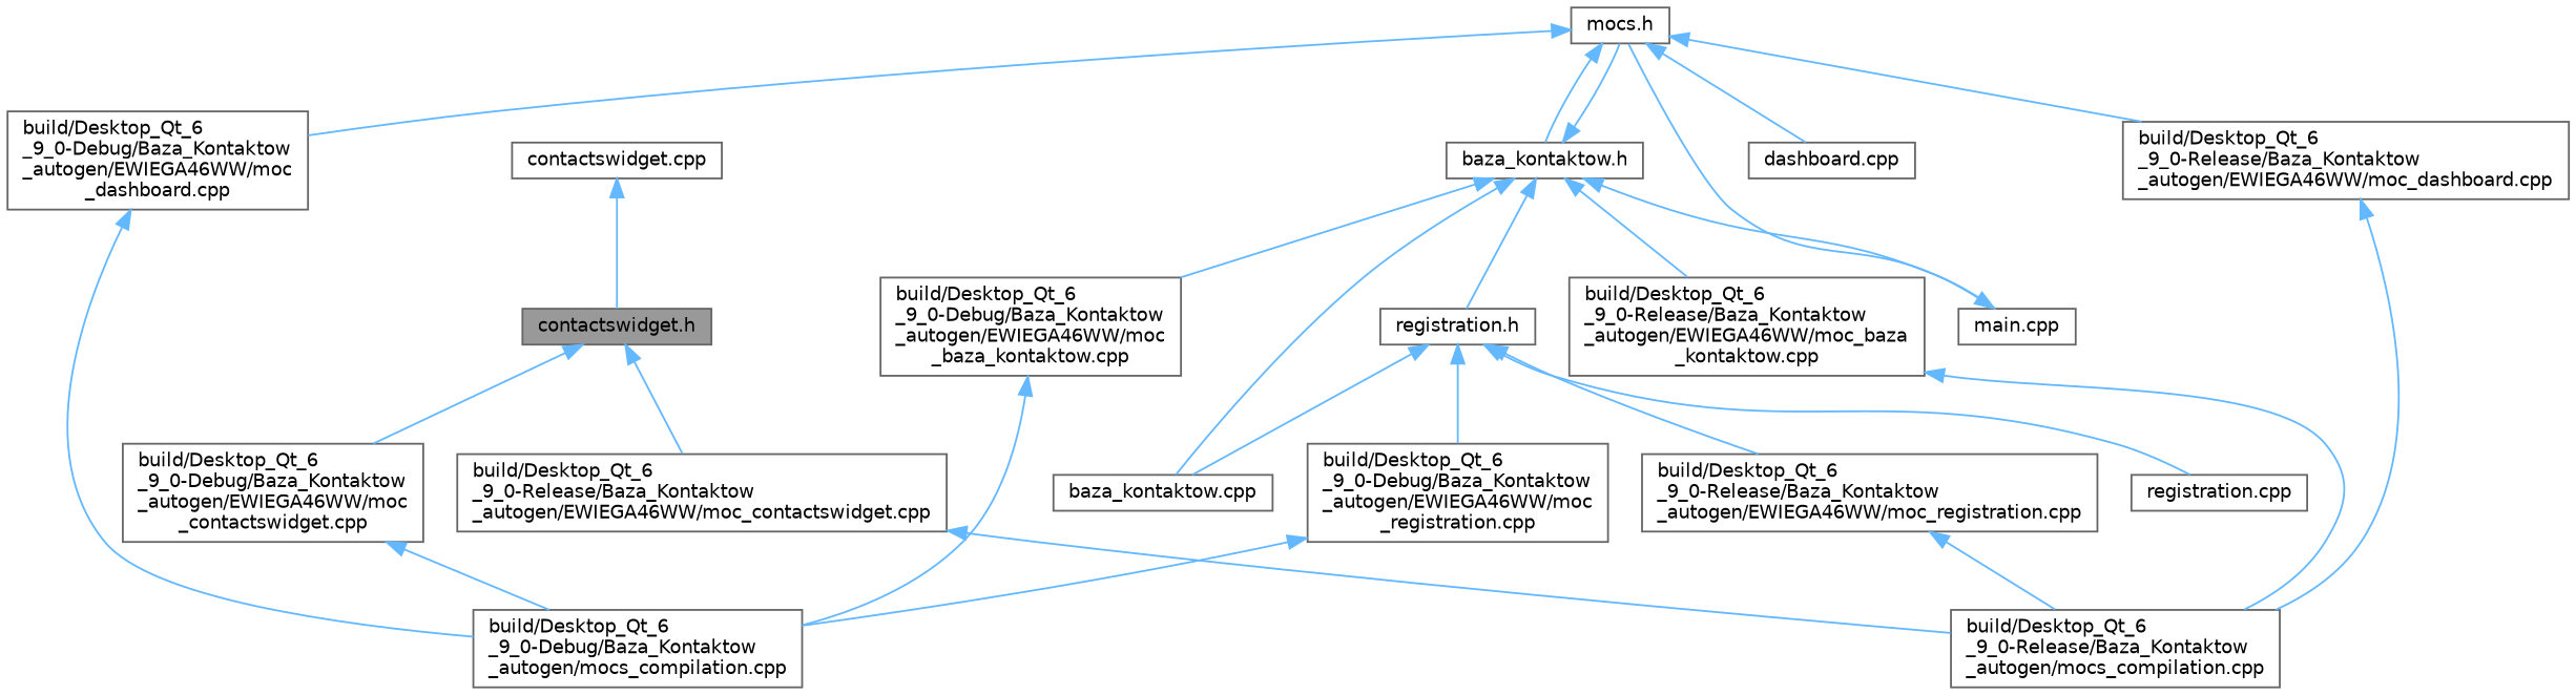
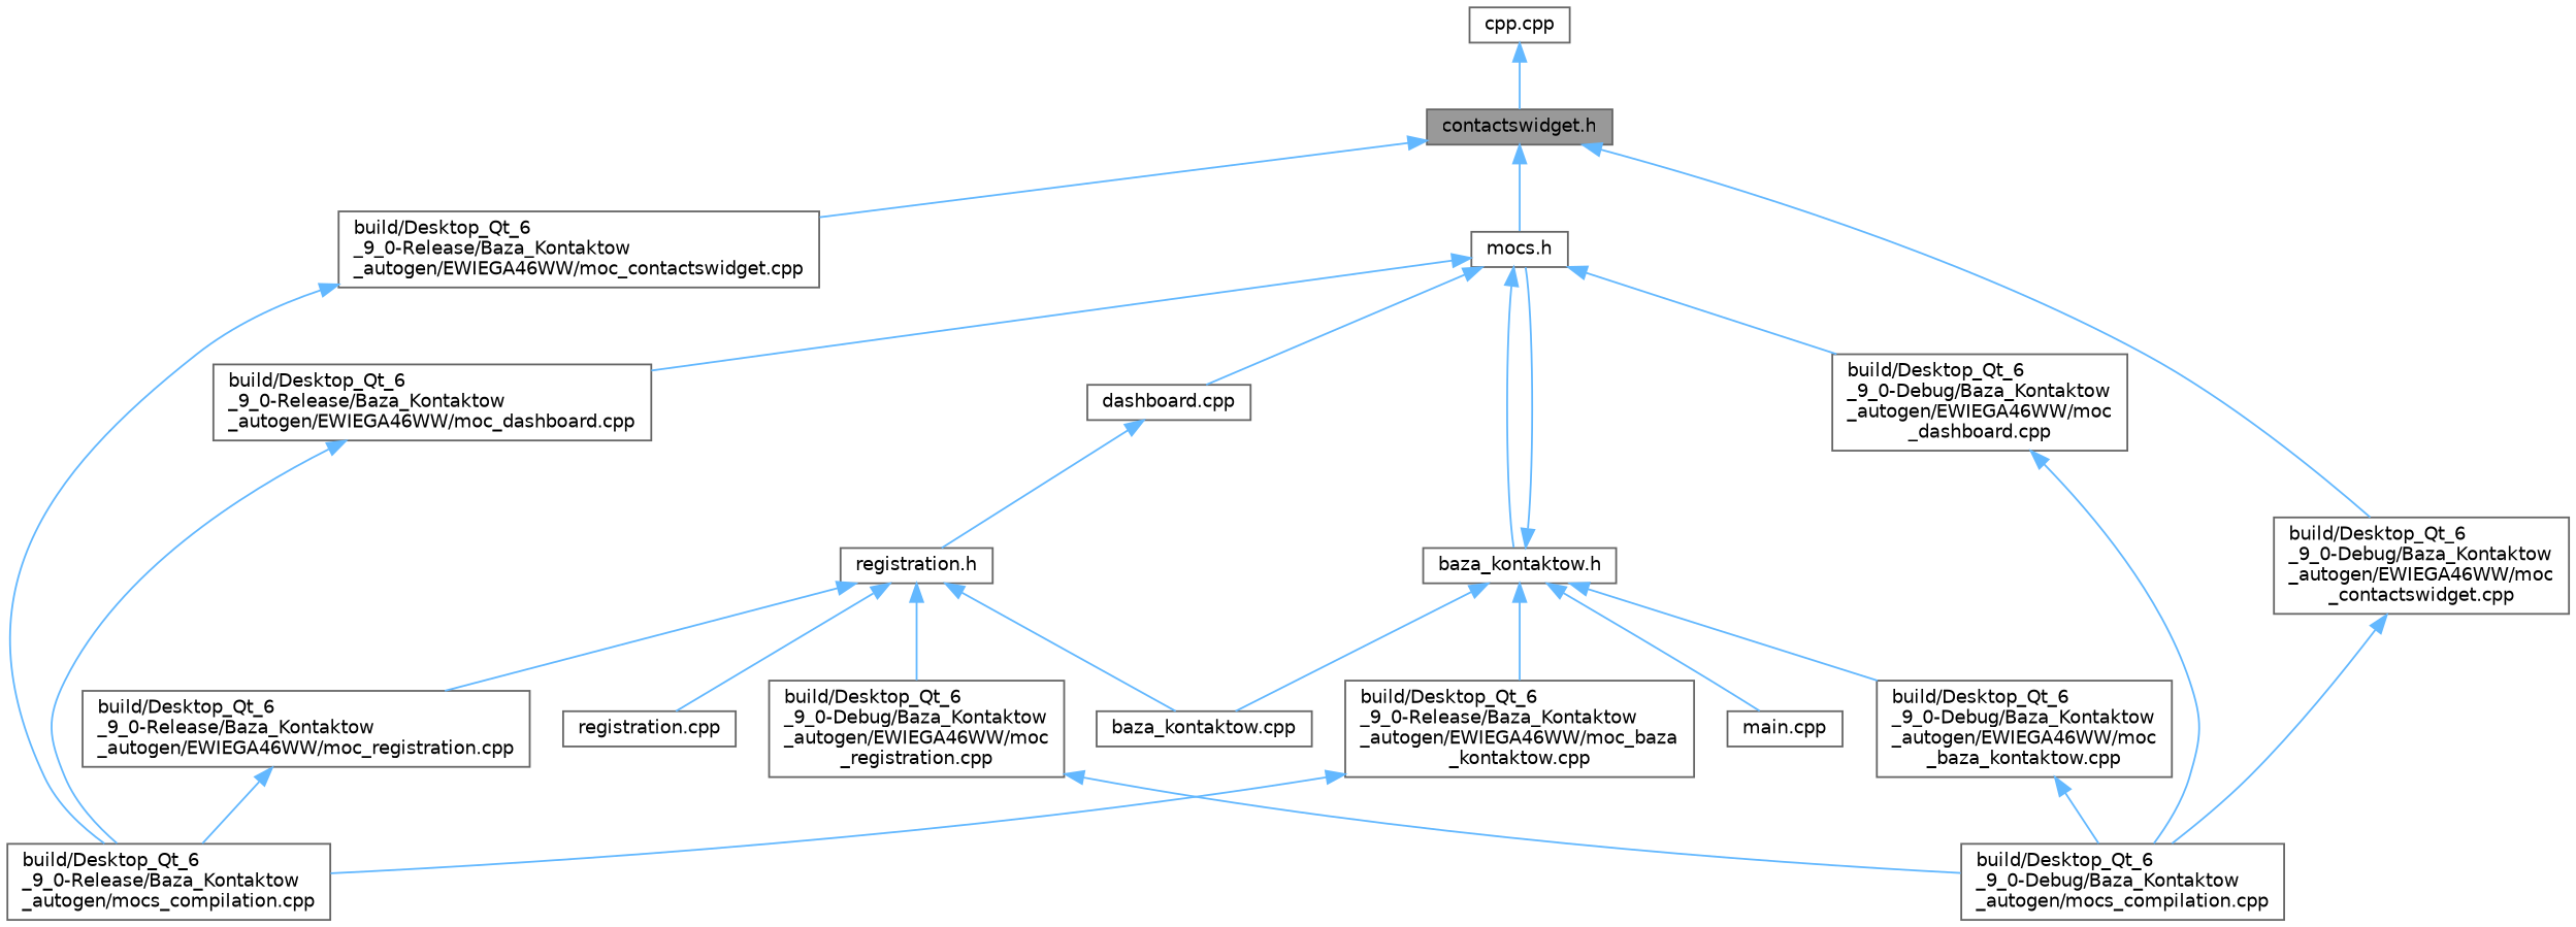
  digraph {
    node [color=grey40 fillcolor=white fontname=Helvetica fontsize=10 shape=box style=filled]
    edge [color=steelblue1 dir=back fontname=Helvetica fontsize=10 labelfontname=Helvetica labelfontsize=10 style=solid]
    n1 [color=gray40 fillcolor=grey60 fontcolor=black height=0.2 label="contactswidget.h" width=0.4]
    n2 [height=0.2 label="build/Desktop_Qt_6\l_9_0-Debug/Baza_Kontaktow\l_autogen/EWIEGA46WW/moc\l_contactswidget.cpp" width=0.4]
    n3 [height=0.2 label="build/Desktop_Qt_6\l_9_0-Release/Baza_Kontaktow\l_autogen/EWIEGA46WW/moc_contactswidget.cpp" width=0.4]
    n4 [height=0.2 label="mocs.h" width=0.4]
    n5 [height=0.2 label="build/Desktop_Qt_6\l_9_0-Debug/Baza_Kontaktow\l_autogen/mocs_compilation.cpp" width=0.4]
    n6 [height=0.2 label="build/Desktop_Qt_6\l_9_0-Release/Baza_Kontaktow\l_autogen/mocs_compilation.cpp" width=0.4]
-   n7 [height=0.2 label="contactswidget.cpp" width=0.4]
+   n7 [height=0.2 label="cpp.cpp" width=0.4]
    n8 [height=0.2 label="baza_kontaktow.h" width=0.4]
    n9 [height=0.2 label="build/Desktop_Qt_6\l_9_0-Debug/Baza_Kontaktow\l_autogen/EWIEGA46WW/moc\l_dashboard.cpp" width=0.4]
    n10 [height=0.2 label="build/Desktop_Qt_6\l_9_0-Release/Baza_Kontaktow\l_autogen/EWIEGA46WW/moc_dashboard.cpp" width=0.4]
    n11 [height=0.2 label="dashboard.cpp" width=0.4]
    n12 [height=0.2 label="baza_kontaktow.cpp" width=0.4]
    n13 [height=0.2 label="build/Desktop_Qt_6\l_9_0-Debug/Baza_Kontaktow\l_autogen/EWIEGA46WW/moc\l_baza_kontaktow.cpp" width=0.4]
    n14 [height=0.2 label="build/Desktop_Qt_6\l_9_0-Release/Baza_Kontaktow\l_autogen/EWIEGA46WW/moc_baza\l_kontaktow.cpp" width=0.4]
    n15 [height=0.2 label="main.cpp" width=0.4]
    n16 [height=0.2 label="registration.h" width=0.4]
    n17 [height=0.2 label="build/Desktop_Qt_6\l_9_0-Debug/Baza_Kontaktow\l_autogen/EWIEGA46WW/moc\l_registration.cpp" width=0.4]
    n18 [height=0.2 label="build/Desktop_Qt_6\l_9_0-Release/Baza_Kontaktow\l_autogen/EWIEGA46WW/moc_registration.cpp" width=0.4]
    n19 [height=0.2 label="registration.cpp" width=0.4]
    n1 -> n2
    n1 -> n3
-   n15 -> n4
+   n1 -> n4
    n2 -> n5
    n3 -> n6
    n4 -> n8
    n4 -> n9
    n4 -> n10
    n4 -> n11
    n7 -> n1
    n8 -> n4
    n8 -> n12
    n8 -> n13
    n8 -> n14
    n8 -> n15
-   n8 -> n16
+   n11 -> n16
    n9 -> n5
    n10 -> n6
    n13 -> n5
    n14 -> n6
    n16 -> n12
    n16 -> n17
    n16 -> n18
    n16 -> n19
    n17 -> n5
    n18 -> n6
  }
